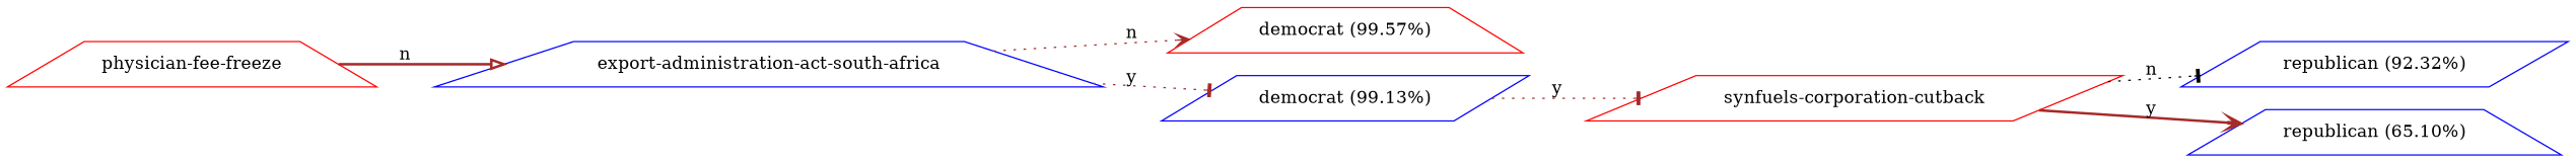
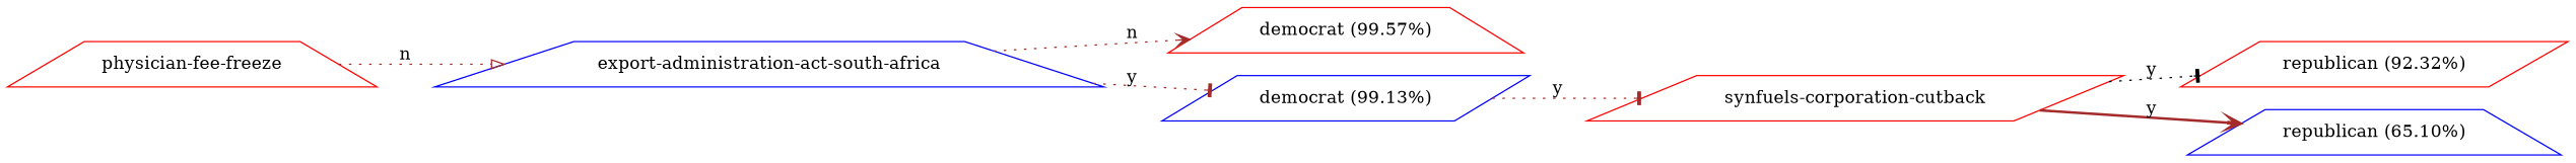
  digraph {
    rankdir=LR
    node [color=red shape=trapezium]
    edge [arrowhead=tee color=brown style=dotted]
    n1 [label="physician-fee-freeze"]
    n2 [color=blue label="export-administration-act-south-africa"]
    n3 [label="democrat (99.57%)"]
    n4 [color=blue label="democrat (99.13%)" shape=parallelogram]
    n5 [label="synfuels-corporation-cutback" shape=parallelogram]
-   n6 [color=blue label="republican (92.32%)" shape=parallelogram]
+   n6 [label="republican (92.32%)" shape=parallelogram]
    n7 [color=blue label="republican (65.10%)"]
-   n1 -> n2 [arrowhead=onormal label=n style=bold]
+   n1 -> n2 [arrowhead=onormal label=n]
    n2 -> n3 [arrowhead=vee label=n]
    n2 -> n4 [label=y]
    n4 -> n5 [label=y]
-   n5 -> n6 [color=black label=n]
+   n5 -> n6 [color=black label=y]
    n5 -> n7 [arrowhead=vee label=y style=bold]
  }
